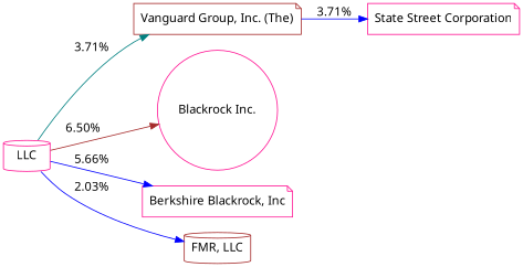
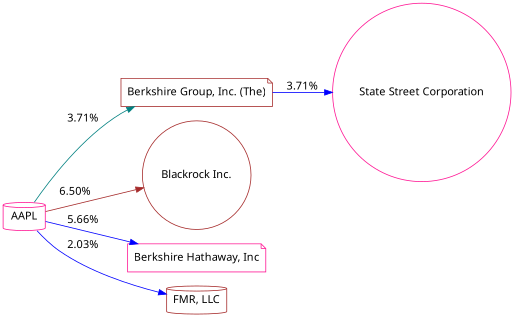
  digraph {
    rankdir=LR
    node [color=deeppink fontname="Microsoft YaHei" shape=cylinder]
    edge [color=blue fontname="Microsoft Yahei"]
-   AAPL [label=LLC]
-   "Vanguard Group, Inc. (The)" [color=brown shape=note]
-   "Blackrock Inc." [shape=circle]
-   "Berkshire Hathaway, Inc" [shape=note label="Berkshire Blackrock, Inc"]
-   "State Street Corporation" [shape=note]
+   AAPL
+   "Vanguard Group, Inc. (The)" [color=brown shape=note label="Berkshire Group, Inc. (The)"]
+   "Blackrock Inc." [color=brown shape=circle]
+   "Berkshire Hathaway, Inc" [shape=note]
+   "State Street Corporation" [shape=circle]
    "FMR, LLC" [color=brown]
    subgraph sub_1 {
      rank=same
      AAPL
    }
    subgraph sub_2 {
      rank=same
      "Vanguard Group, Inc. (The)"
    }
    subgraph sub_3 {
      rank=same
      "Blackrock Inc."
    }
    subgraph sub_4 {
      rank=same
      "Berkshire Hathaway, Inc"
    }
    subgraph sub_5 {
      rank=same
      "State Street Corporation"
    }
    subgraph sub_6 {
      rank=same
      "FMR, LLC"
    }
    AAPL -> "Vanguard Group, Inc. (The)" [color=teal label="3.71%"]
    AAPL -> "Blackrock Inc." [color=brown label="6.50%	"]
    AAPL -> "Berkshire Hathaway, Inc" [label="5.66%"]
    AAPL -> "FMR, LLC" [label="2.03%"]
    "Vanguard Group, Inc. (The)" -> "State Street Corporation" [label="3.71%"]
  }
